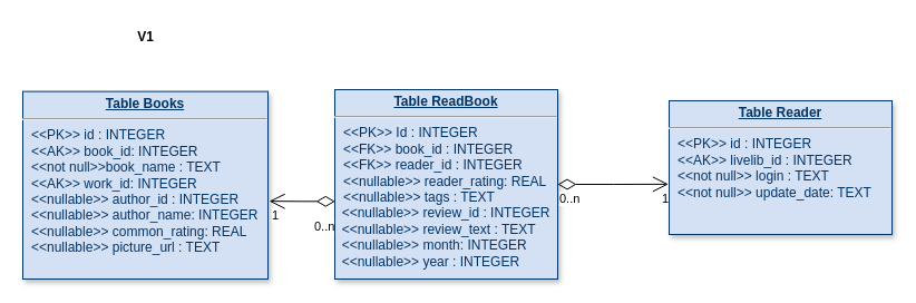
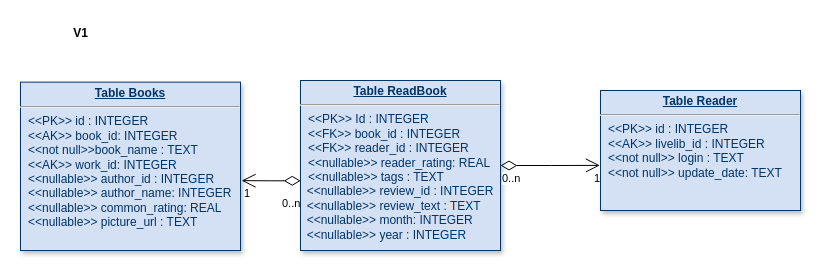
  <mxCell id="0" />
  <mxCell id="1" parent="0" />
  <mxCell id="2" value="&lt;p style=&quot;margin: 0px; margin-top: 4px; text-align: center; text-decoration: underline;&quot;&gt;&lt;b&gt;Table Reader&lt;/b&gt;&lt;/p&gt;&lt;hr&gt;&lt;p style=&quot;margin: 0px; margin-left: 8px;&quot;&gt;&amp;lt;&amp;lt;PK&amp;gt;&amp;gt; id : INTEGER&lt;/p&gt;&lt;p style=&quot;margin: 0px; margin-left: 8px;&quot;&gt;&amp;lt;&amp;lt;AK&amp;gt;&amp;gt; livelib_id : INTEGER&lt;/p&gt;&lt;p style=&quot;margin: 0px; margin-left: 8px;&quot;&gt;&amp;lt;&amp;lt;not null&amp;gt;&amp;gt; login : TEXT&lt;/p&gt;&lt;p style=&quot;margin: 0px; margin-left: 8px;&quot;&gt;&amp;lt;&amp;lt;not null&amp;gt;&amp;gt; update_date: TEXT&lt;/p&gt;" style="verticalAlign=top;align=left;overflow=fill;fontSize=12;fontFamily=Helvetica;html=1;strokeColor=#003366;shadow=1;fillColor=#D4E1F5;fontColor=#003366" parent="1" vertex="1"><mxGeometry x="600" y="90" width="200" height="120" as="geometry" /></mxCell>
  <mxCell id="3" value="&lt;p style=&quot;margin: 0px; margin-top: 4px; text-align: center; text-decoration: underline;&quot;&gt;&lt;b&gt;Table ReadBook&lt;/b&gt;&lt;/p&gt;&lt;hr&gt;&lt;p style=&quot;margin: 0px; margin-left: 8px;&quot;&gt;&amp;lt;&amp;lt;PK&amp;gt;&amp;gt; Id : INTEGER&lt;/p&gt;&lt;p style=&quot;margin: 0px; margin-left: 8px;&quot;&gt;&amp;lt;&amp;lt;FK&amp;gt;&amp;gt; book_id : INTEGER&lt;/p&gt;&lt;p style=&quot;margin: 0px; margin-left: 8px;&quot;&gt;&amp;lt;&amp;lt;FK&amp;gt;&amp;gt; reader_id : INTEGER&lt;/p&gt;&lt;p style=&quot;margin: 0px; margin-left: 8px;&quot;&gt;&amp;lt;&amp;lt;nullable&amp;gt;&amp;gt; reader_rating: REAL&lt;/p&gt;&lt;p style=&quot;margin: 0px; margin-left: 8px;&quot;&gt;&amp;lt;&amp;lt;nullable&amp;gt;&amp;gt; tags : TEXT&lt;/p&gt;&amp;nbsp; &amp;lt;&amp;lt;nullable&amp;gt;&amp;gt;&amp;nbsp;&lt;span style=&quot;background-color: initial;&quot;&gt;review_id : INTEGER&lt;/span&gt;&lt;br&gt;&amp;nbsp; &amp;lt;&amp;lt;nullable&amp;gt;&amp;gt;&amp;nbsp;&lt;span style=&quot;background-color: initial;&quot;&gt;review_text : TEXT&lt;/span&gt;&lt;br&gt;&amp;nbsp; &amp;lt;&amp;lt;nullable&amp;gt;&amp;gt;&amp;nbsp;&lt;span style=&quot;background-color: initial;&quot;&gt;month: INTEGER&lt;/span&gt;&lt;br&gt;&amp;nbsp; &amp;lt;&amp;lt;nullable&amp;gt;&amp;gt;&amp;nbsp;&lt;span style=&quot;background-color: initial;&quot;&gt;year : INTEGER&lt;/span&gt;" style="verticalAlign=top;align=left;overflow=fill;fontSize=12;fontFamily=Helvetica;html=1;strokeColor=#003366;shadow=1;fillColor=#D4E1F5;fontColor=#003366" parent="1" vertex="1"><mxGeometry x="300" y="80" width="200" height="170" as="geometry" /></mxCell>
  <mxCell id="4" value="&lt;p style=&quot;margin: 0px; margin-top: 4px; text-align: center; text-decoration: underline;&quot;&gt;&lt;b&gt;Table Books&lt;/b&gt;&lt;/p&gt;&lt;hr&gt;&lt;p style=&quot;margin: 0px; margin-left: 8px;&quot;&gt;&amp;lt;&amp;lt;PK&amp;gt;&amp;gt; id : INTEGER&lt;/p&gt;&lt;p style=&quot;margin: 0px; margin-left: 8px;&quot;&gt;&amp;lt;&amp;lt;AK&amp;gt;&amp;gt; book_id: INTEGER&lt;/p&gt;&lt;p style=&quot;margin: 0px; margin-left: 8px;&quot;&gt;&amp;lt;&amp;lt;not null&amp;gt;&amp;gt;book_name : TEXT&lt;/p&gt;&lt;p style=&quot;margin: 0px; margin-left: 8px;&quot;&gt;&amp;lt;&amp;lt;AK&amp;gt;&amp;gt; work_id: INTEGER&lt;/p&gt;&lt;p style=&quot;margin: 0px; margin-left: 8px;&quot;&gt;&amp;lt;&amp;lt;nullable&amp;gt;&amp;gt; author_id : INTEGER&lt;/p&gt;&lt;p style=&quot;margin: 0px; margin-left: 8px;&quot;&gt;&amp;lt;&amp;lt;nullable&amp;gt;&amp;gt; author_name: INTEGER&lt;/p&gt;&lt;p style=&quot;margin: 0px; margin-left: 8px;&quot;&gt;&amp;lt;&amp;lt;nullable&amp;gt;&amp;gt; common_rating: REAL&lt;/p&gt;&lt;p style=&quot;margin: 0px; margin-left: 8px;&quot;&gt;&amp;lt;&amp;lt;nullable&amp;gt;&amp;gt; picture_url : TEXT&lt;/p&gt;" style="verticalAlign=top;align=left;overflow=fill;fontSize=12;fontFamily=Helvetica;html=1;strokeColor=#003366;shadow=1;fillColor=#D4E1F5;fontColor=#003366" parent="1" vertex="1"><mxGeometry x="20" y="81.64" width="220" height="168.36" as="geometry" /></mxCell>
  <mxCell id="5" value="" style="endArrow=open;html=1;endSize=12;startArrow=diamondThin;startSize=14;startFill=0;edgeStyle=orthogonalEdgeStyle;rounded=0;exitX=0.001;exitY=0.59;exitDx=0;exitDy=0;exitPerimeter=0;entryX=1.005;entryY=0.585;entryDx=0;entryDy=0;entryPerimeter=0;" edge="1" parent="1" source="3" target="4"><mxGeometry relative="1" as="geometry"><mxPoint x="200" y="220" as="sourcePoint" /><mxPoint x="180" y="183" as="targetPoint" /></mxGeometry></mxCell>
  <mxCell id="6" value="0..n" style="edgeLabel;resizable=0;html=1;align=left;verticalAlign=top;" connectable="0" vertex="1" parent="5"><mxGeometry x="-1" relative="1" as="geometry"><mxPoint x="-20" y="10" as="offset" /></mxGeometry></mxCell>
  <mxCell id="7" value="1" style="edgeLabel;resizable=0;html=1;align=right;verticalAlign=top;" connectable="0" vertex="1" parent="5"><mxGeometry x="1" relative="1" as="geometry"><mxPoint x="9" as="offset" /></mxGeometry></mxCell>
  <mxCell id="8" value="" style="endArrow=open;html=1;endSize=12;startArrow=diamondThin;startSize=14;startFill=0;edgeStyle=orthogonalEdgeStyle;rounded=0;entryX=-0.003;entryY=0.624;entryDx=0;entryDy=0;exitX=1;exitY=0.5;exitDx=0;exitDy=0;entryPerimeter=0;" edge="1" parent="1" source="3" target="2"><mxGeometry relative="1" as="geometry"><mxPoint x="500" y="180" as="sourcePoint" /><mxPoint x="550" y="180" as="targetPoint" /></mxGeometry></mxCell>
  <mxCell id="9" value="0..n" style="edgeLabel;resizable=0;html=1;align=left;verticalAlign=top;" connectable="0" vertex="1" parent="8"><mxGeometry x="-1" relative="1" as="geometry" /></mxCell>
  <mxCell id="10" value="1" style="edgeLabel;resizable=0;html=1;align=right;verticalAlign=top;" connectable="0" vertex="1" parent="8"><mxGeometry x="1" relative="1" as="geometry" /></mxCell>
- <mxCell id="11" value="V1" style="text;align=center;fontStyle=1;verticalAlign=middle;spacingLeft=3;spacingRight=3;strokeColor=none;rotatable=0;points=[[0,0.5],[1,0.5]];portConstraint=eastwest;html=1;" vertex="1" parent="1"><mxGeometry x="90" y="20" width="80" height="26" as="geometry" /></mxCell>
+ <mxCell id="11" value="V1" style="text;align=center;fontStyle=1;verticalAlign=middle;spacingLeft=3;spacingRight=3;strokeColor=none;rotatable=0;points=[[0,0.5],[1,0.5]];portConstraint=eastwest;html=1;" vertex="1" parent="1"><mxGeometry x="40" y="20" width="80" height="26" as="geometry" /></mxCell>
